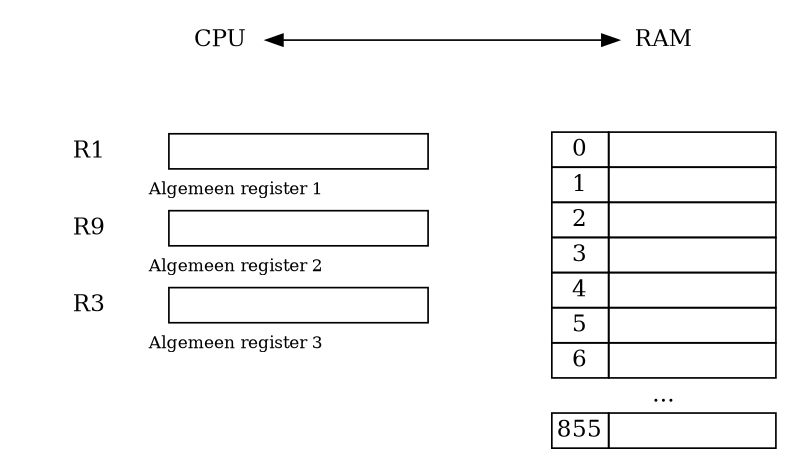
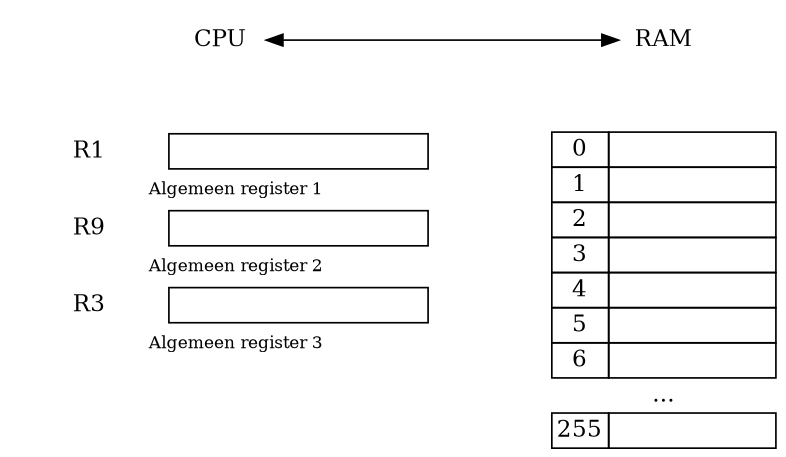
  digraph {
    nodesep=0.5
    rankdir=LR
    ranksep=1
    node [shape=box]
    edge [style=invis]
    CPU [color=none]
    n2 [label=<     <table border="0" cellborder="1" cellspacing="2">         <tr>             <td color="none">R1</td>             <td align="left" width="90%"></td>         </tr>         <tr>             <td color="none" align="center" colspan="2">                 <font point-size="10">Algemeen register 1</font>             </td>         </tr>         <tr>             <td color="none">R9</td>             <td align="left">             </td>         </tr>         <tr>             <td color="none" align="center" colspan="2">                 <font point-size="10">Algemeen register 2</font>             </td>         </tr>         <tr>             <td color="none">R3</td>             <td align="left">             </td>         </tr>         <tr>             <td color="none" align="center" colspan="2">                 <font point-size="10">Algemeen register 3</font>             </td>         </tr>     </table>> shape=plain]
    RAM [color=none]
-   n4 [label=<     <table align="right" border="0" cellborder="1" cellspacing="0">         <tr>             <td>0</td>             <td align="left" width="100%"></td>         </tr>         <tr>             <td>1</td>             <td align="left"></td>         </tr>         <tr>             <td>2</td>             <td align="left"></td>         </tr>         <tr>             <td>3</td>             <td align="left"></td>         </tr>         <tr>             <td>4</td>             <td align="left"></td>         </tr>         <tr>             <td>5</td>             <td></td>         </tr>         <tr>             <td>6</td>             <td></td>         </tr>         <tr>             <td color="none" colspan="2">...</td>         </tr>         <tr>             <td>855</td>             <td></td>         </tr>     </table>> shape=plain]
+   n4 [label=<     <table align="right" border="0" cellborder="1" cellspacing="0">         <tr>             <td>0</td>             <td align="left" width="100%"></td>         </tr>         <tr>             <td>1</td>             <td align="left"></td>         </tr>         <tr>             <td>2</td>             <td align="left"></td>         </tr>         <tr>             <td>3</td>             <td align="left"></td>         </tr>         <tr>             <td>4</td>             <td align="left"></td>         </tr>         <tr>             <td>5</td>             <td></td>         </tr>         <tr>             <td>6</td>             <td></td>         </tr>         <tr>             <td color="none" colspan="2">...</td>         </tr>         <tr>             <td>255</td>             <td></td>         </tr>     </table>> shape=plain]
    subgraph sub_1 {
      rank=same
      CPU
      n2
    }
    subgraph sub_2 {
      rank=same
      RAM
      n4
    }
    CPU -> n2
    CPU -> RAM [dir=both style=""]
    RAM -> n4
  }
